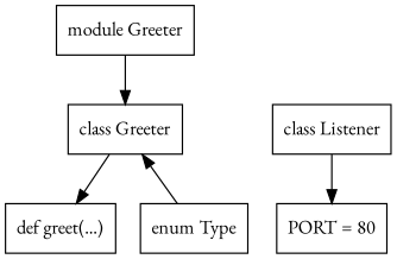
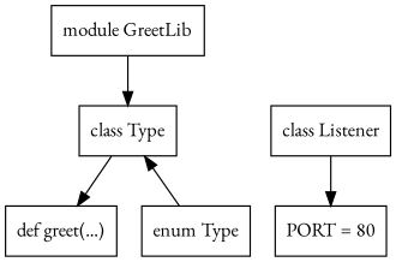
  digraph {
    fontname="EB Garamond"
    node [fontname="EB Garamond" shape=box]
    edge [fontname="EB Garamond"]
-   n1 [label="module Greeter"]
-   n2 [label="class Greeter"]
+   n1 [label="module GreetLib"]
+   n2 [label="class Type"]
    n3 [label="class Listener"]
    n4 [label="enum Type"]
    n5 [label="PORT = 80"]
    n6 [label="def greet(...)"]
    subgraph sub_1 {
      rank=same
      n1
    }
    subgraph sub_2 {
      rank=same
      n2
      n3
    }
    subgraph sub_3 {
      rank=same
      n4
      n5
    }
    n1 -> n2
    n2 -> n6
    n3 -> n5
    n4 -> n2
  }
